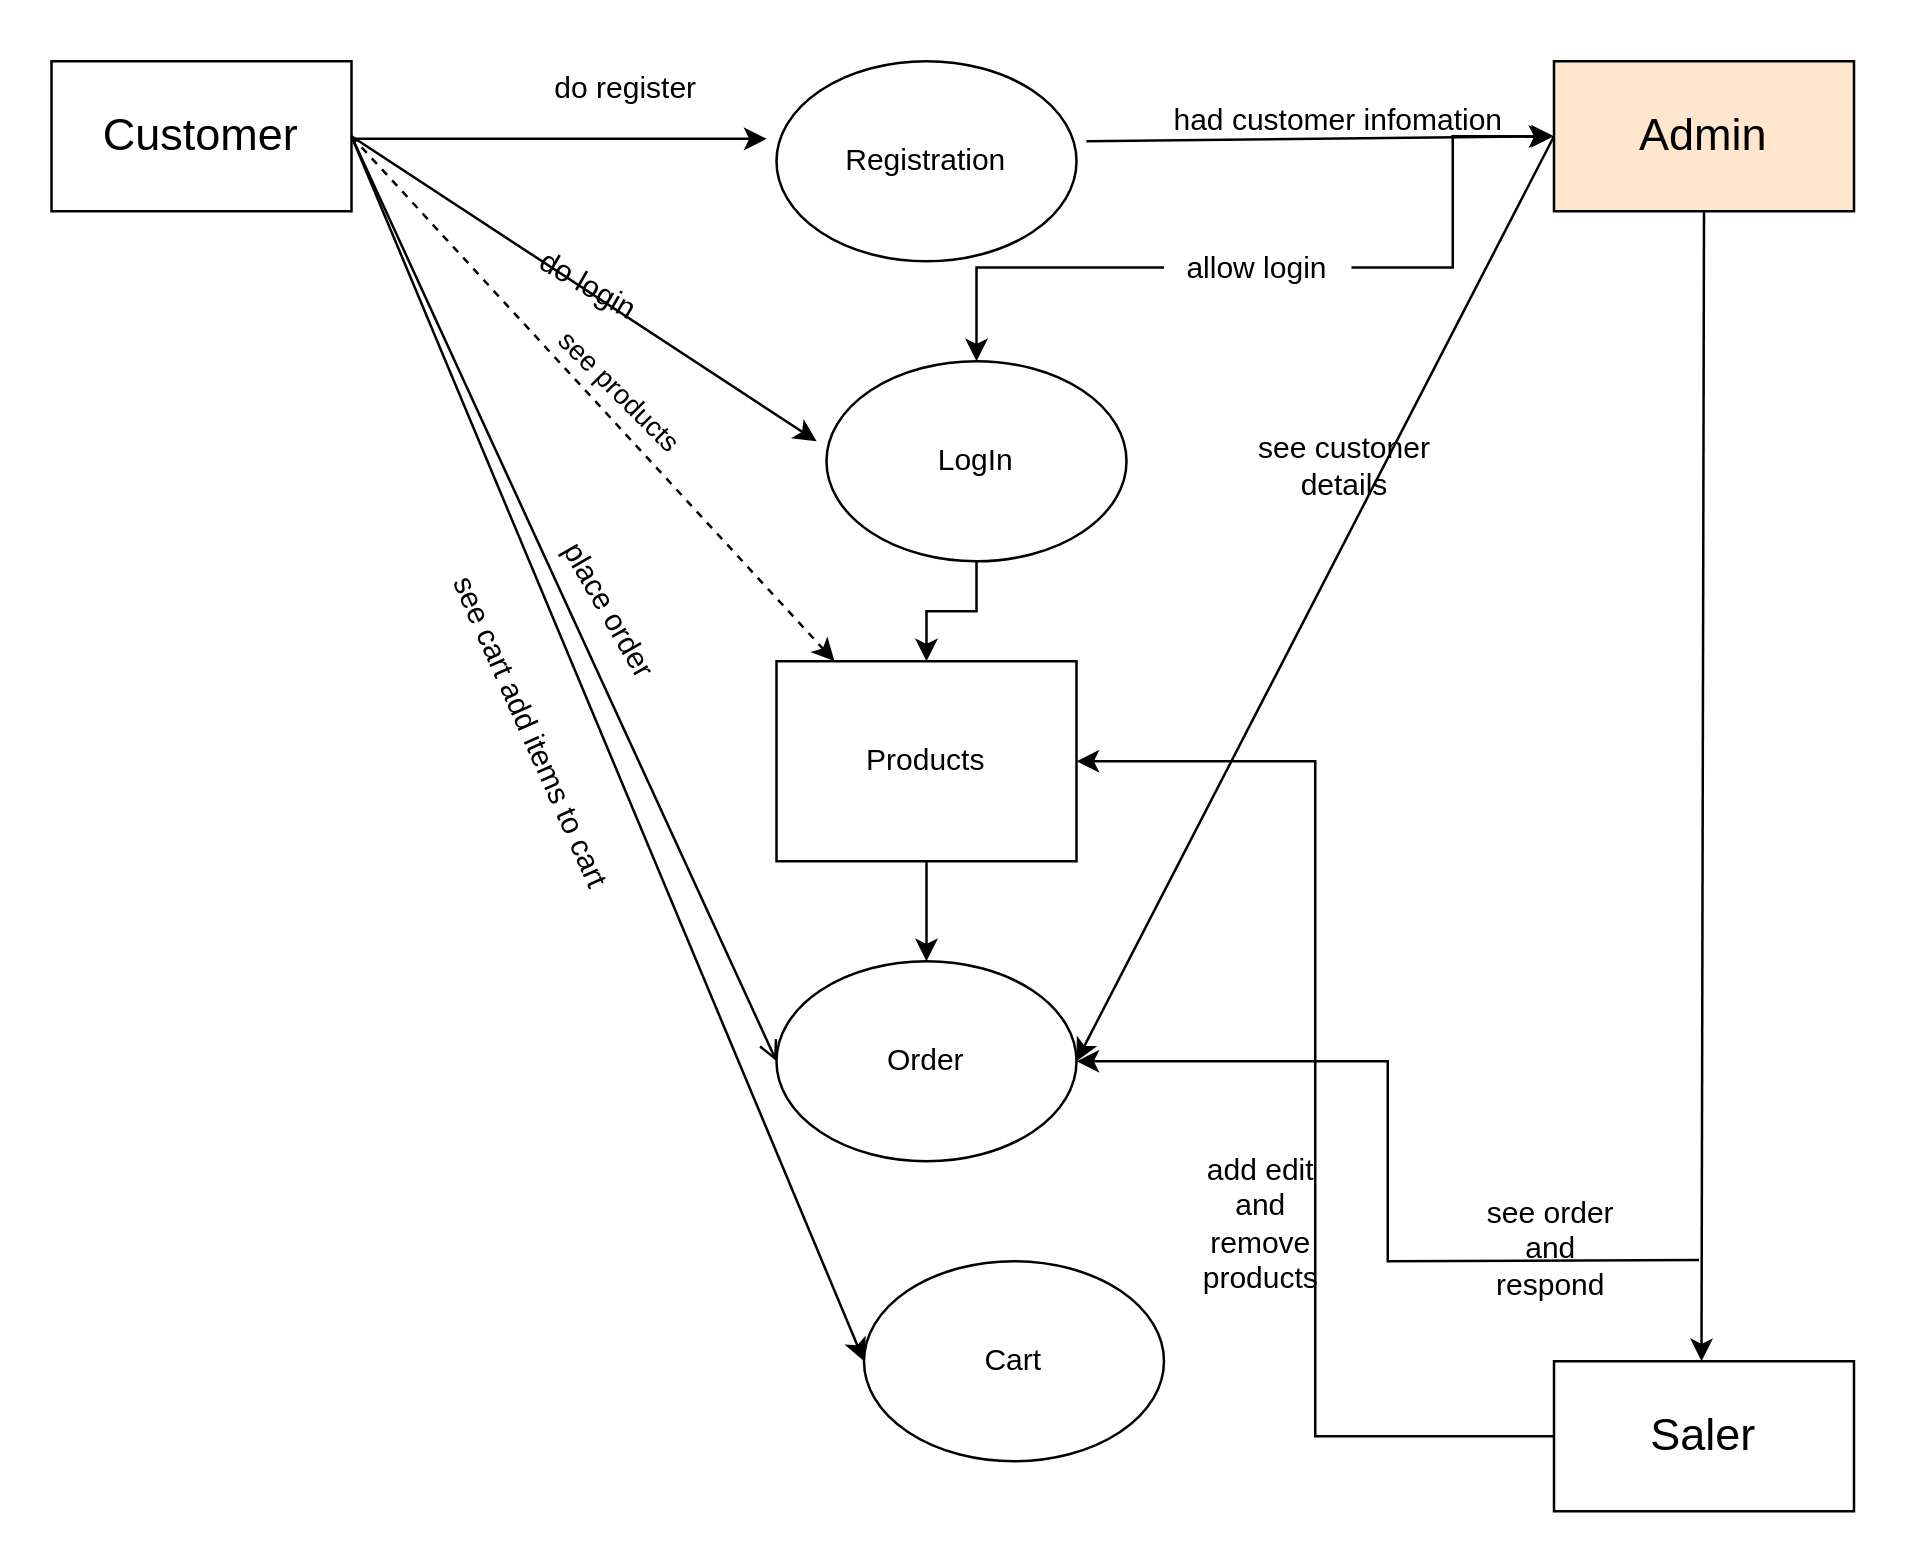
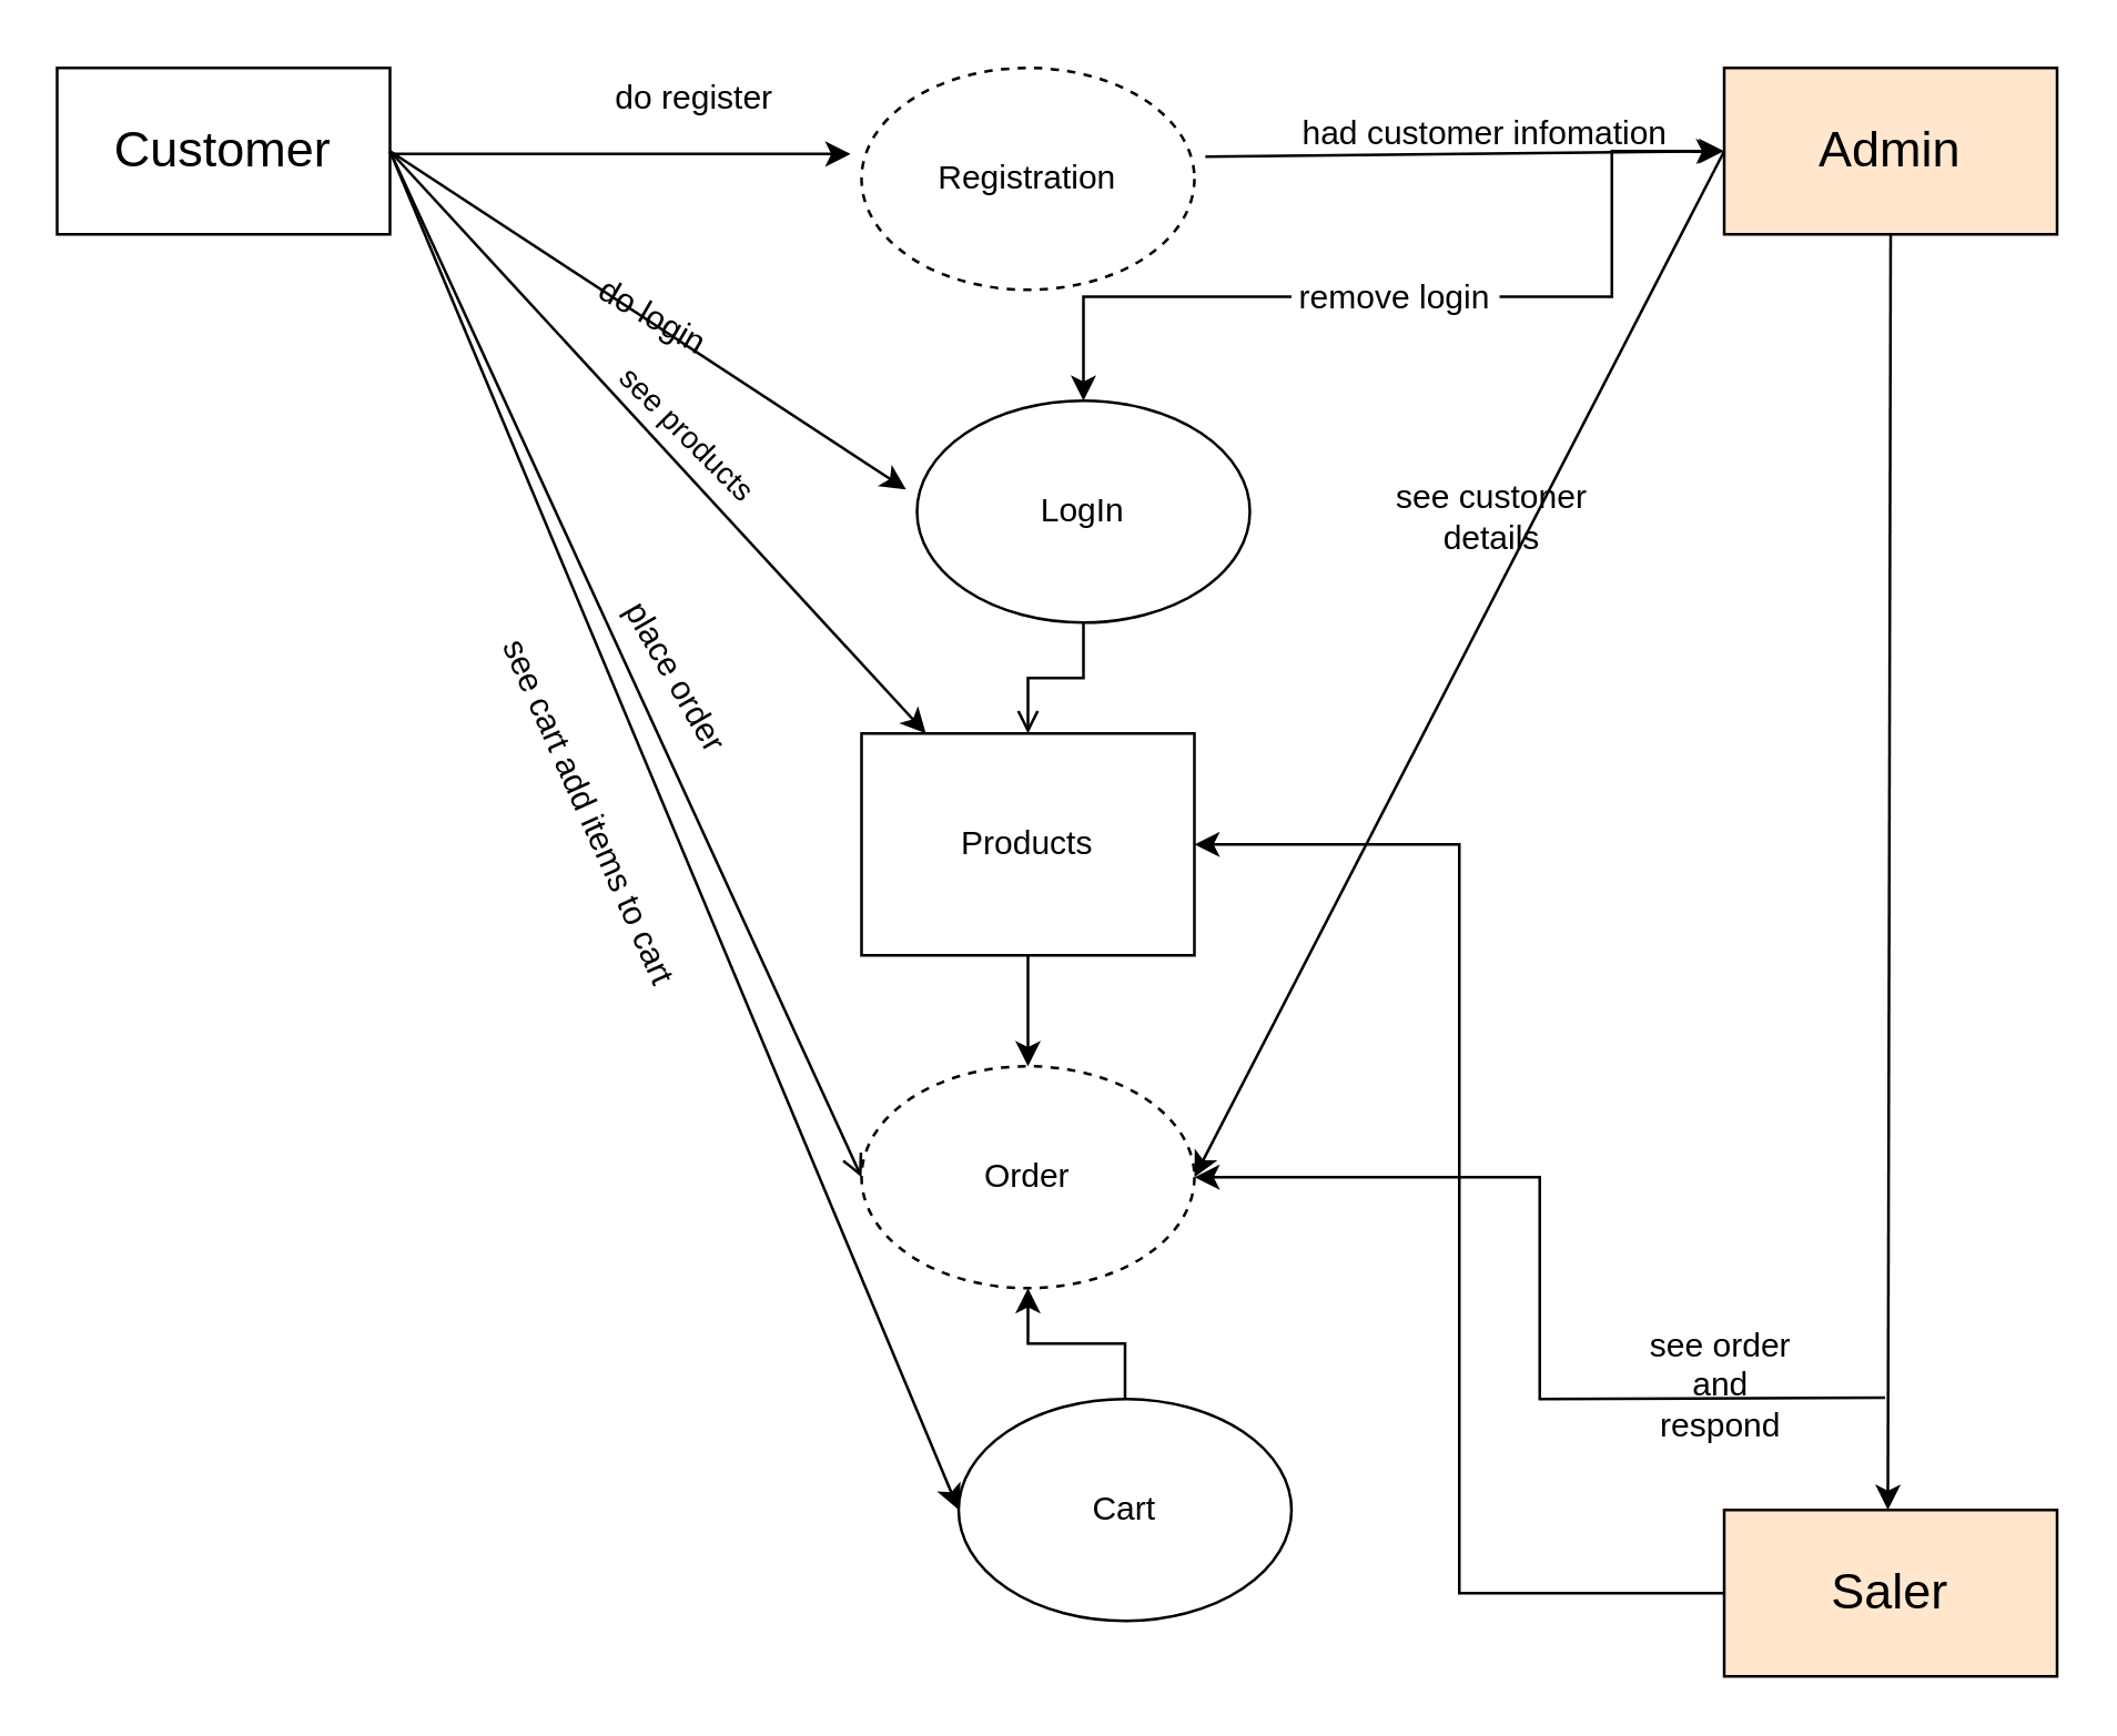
  <mxCell id="0" />
  <mxCell id="1" parent="0" />
  <mxCell id="2" value="&lt;font style=&quot;font-size: 18px;&quot;&gt;Customer&lt;/font&gt;" style="rounded=0;whiteSpace=wrap;html=1;" vertex="1" parent="1"><mxGeometry x="20" y="24" width="120" height="60" as="geometry" /></mxCell>
- <mxCell id="3" value="Registration" style="ellipse;whiteSpace=wrap;html=1;" vertex="1" parent="1"><mxGeometry x="310" y="24" width="120" height="80" as="geometry" /></mxCell>
- <mxCell id="4" value="" style="edgeStyle=orthogonalEdgeStyle;rounded=0;orthogonalLoop=1;jettySize=auto;html=1;" edge="1" parent="1" source="5" target="23"><mxGeometry relative="1" as="geometry" /></mxCell>
+ <mxCell id="3" value="Registration" style="ellipse;whiteSpace=wrap;html=1;dashed=1;" vertex="1" parent="1"><mxGeometry x="310" y="24" width="120" height="80" as="geometry" /></mxCell>
+ <mxCell id="4" value="" style="edgeStyle=orthogonalEdgeStyle;rounded=0;orthogonalLoop=1;jettySize=auto;html=1;endArrow=open;" edge="1" parent="1" source="5" target="23"><mxGeometry relative="1" as="geometry" /></mxCell>
  <mxCell id="5" value="LogIn" style="ellipse;whiteSpace=wrap;html=1;" vertex="1" parent="1"><mxGeometry x="330" y="144" width="120" height="80" as="geometry" /></mxCell>
- <mxCell id="6" value="Order" style="ellipse;whiteSpace=wrap;html=1;" vertex="1" parent="1"><mxGeometry x="310" y="384" width="120" height="80" as="geometry" /></mxCell>
+ <mxCell id="6" value="Order" style="ellipse;whiteSpace=wrap;html=1;dashed=1;" vertex="1" parent="1"><mxGeometry x="310" y="384" width="120" height="80" as="geometry" /></mxCell>
+ <mxCell id="7" value="" style="edgeStyle=orthogonalEdgeStyle;rounded=0;orthogonalLoop=1;jettySize=auto;html=1;" edge="1" parent="1" source="8" target="6"><mxGeometry relative="1" as="geometry" /></mxCell>
  <mxCell id="8" value="Cart" style="ellipse;whiteSpace=wrap;html=1;" vertex="1" parent="1"><mxGeometry x="345" y="504" width="120" height="80" as="geometry" /></mxCell>
  <mxCell id="9" value="" style="edgeStyle=orthogonalEdgeStyle;rounded=0;orthogonalLoop=1;jettySize=auto;html=1;entryX=1;entryY=0.5;entryDx=0;entryDy=0;" edge="1" parent="1" source="11" target="23"><mxGeometry relative="1" as="geometry"><mxPoint x="510" y="304" as="targetPoint" /></mxGeometry></mxCell>
  <mxCell id="10" style="edgeStyle=orthogonalEdgeStyle;rounded=0;orthogonalLoop=1;jettySize=auto;html=1;entryX=1;entryY=0.5;entryDx=0;entryDy=0;" edge="1" parent="1" target="6"><mxGeometry relative="1" as="geometry"><mxPoint x="440.04" y="382.54" as="targetPoint" /><mxPoint x="679" y="503.5" as="sourcePoint" /></mxGeometry></mxCell>
- <mxCell id="11" value="&lt;div&gt;&lt;span style=&quot;font-size: 18px;&quot;&gt;Saler&lt;/span&gt;&lt;/div&gt;" style="rounded=0;whiteSpace=wrap;html=1;" vertex="1" parent="1"><mxGeometry x="621" y="544" width="120" height="60" as="geometry" /></mxCell>
+ <mxCell id="11" value="&lt;div&gt;&lt;span style=&quot;font-size: 18px;&quot;&gt;Saler&lt;/span&gt;&lt;/div&gt;" style="rounded=0;whiteSpace=wrap;html=1;fillColor=#ffe6cc;" vertex="1" parent="1"><mxGeometry x="621" y="544" width="120" height="60" as="geometry" /></mxCell>
  <mxCell id="12" value="" style="endArrow=classic;html=1;rounded=0;entryX=-0.033;entryY=0.388;entryDx=0;entryDy=0;entryPerimeter=0;" edge="1" parent="1" target="3"><mxGeometry width="50" height="50" relative="1" as="geometry"><mxPoint x="140" y="55" as="sourcePoint" /><mxPoint x="430" y="294" as="targetPoint" /><Array as="points"><mxPoint x="140" y="55" /></Array></mxGeometry></mxCell>
  <mxCell id="13" value="" style="endArrow=classic;html=1;rounded=0;entryX=-0.033;entryY=0.4;entryDx=0;entryDy=0;entryPerimeter=0;" edge="1" parent="1" target="5"><mxGeometry width="50" height="50" relative="1" as="geometry"><mxPoint x="140" y="54" as="sourcePoint" /><mxPoint x="190" y="4" as="targetPoint" /></mxGeometry></mxCell>
  <mxCell id="14" value="" style="endArrow=open;html=1;rounded=0;entryX=0;entryY=0.5;entryDx=0;entryDy=0;exitX=1;exitY=0.5;exitDx=0;exitDy=0;" edge="1" parent="1" source="2" target="6"><mxGeometry width="50" height="50" relative="1" as="geometry"><mxPoint x="60" y="294" as="sourcePoint" /><mxPoint x="110" y="244" as="targetPoint" /></mxGeometry></mxCell>
  <mxCell id="15" value="" style="endArrow=classic;html=1;rounded=0;entryX=0;entryY=0.5;entryDx=0;entryDy=0;exitX=1;exitY=0.5;exitDx=0;exitDy=0;" edge="1" parent="1" source="2" target="8"><mxGeometry width="50" height="50" relative="1" as="geometry"><mxPoint x="40" y="234" as="sourcePoint" /><mxPoint x="90" y="184" as="targetPoint" /></mxGeometry></mxCell>
  <mxCell id="16" value="&lt;font style=&quot;font-size: 18px;&quot;&gt;Admin&lt;/font&gt;" style="rounded=0;whiteSpace=wrap;html=1;fillColor=#ffe6cc;" vertex="1" parent="1"><mxGeometry x="621" y="24" width="120" height="60" as="geometry" /></mxCell>
  <mxCell id="17" value="" style="endArrow=classic;html=1;rounded=0;exitX=0;exitY=0.5;exitDx=0;exitDy=0;entryX=1;entryY=0.5;entryDx=0;entryDy=0;" edge="1" parent="1" source="16" target="6"><mxGeometry width="50" height="50" relative="1" as="geometry"><mxPoint x="380" y="354" as="sourcePoint" /><mxPoint x="430" y="304" as="targetPoint" /></mxGeometry></mxCell>
  <mxCell id="18" value="" style="endArrow=classic;html=1;rounded=0;exitX=0.5;exitY=1;exitDx=0;exitDy=0;" edge="1" parent="1" source="16"><mxGeometry width="50" height="50" relative="1" as="geometry"><mxPoint x="630" y="594" as="sourcePoint" /><mxPoint x="680" y="544" as="targetPoint" /></mxGeometry></mxCell>
  <mxCell id="19" value="do register" style="text;html=1;align=center;verticalAlign=middle;whiteSpace=wrap;rounded=0;" vertex="1" parent="1"><mxGeometry x="220" y="20" width="60" height="30" as="geometry" /></mxCell>
  <mxCell id="20" value="do login" style="text;html=1;align=center;verticalAlign=middle;whiteSpace=wrap;rounded=0;rotation=30;" vertex="1" parent="1"><mxGeometry x="200" y="94" width="70" height="40" as="geometry" /></mxCell>
  <mxCell id="21" value="place order" style="text;html=1;align=center;verticalAlign=middle;whiteSpace=wrap;rounded=0;rotation=60;" vertex="1" parent="1"><mxGeometry x="189.38" y="224.23" width="107.5" height="40" as="geometry" /></mxCell>
  <mxCell id="22" value="" style="edgeStyle=orthogonalEdgeStyle;rounded=0;orthogonalLoop=1;jettySize=auto;html=1;" edge="1" parent="1" source="23" target="6"><mxGeometry relative="1" as="geometry" /></mxCell>
  <mxCell id="23" value="Products" style="whiteSpace=wrap;html=1;rounded=0;" vertex="1" parent="1"><mxGeometry x="310" y="264" width="120" height="80" as="geometry" /></mxCell>
- <mxCell id="24" value="" style="endArrow=classic;html=1;rounded=0;exitX=1;exitY=0.5;exitDx=0;exitDy=0;dashed=1;" edge="1" parent="1" source="2" target="23"><mxGeometry width="50" height="50" relative="1" as="geometry"><mxPoint x="90" y="304" as="sourcePoint" /><mxPoint x="140" y="254" as="targetPoint" /></mxGeometry></mxCell>
+ <mxCell id="24" value="" style="endArrow=classic;html=1;rounded=0;exitX=1;exitY=0.5;exitDx=0;exitDy=0;" edge="1" parent="1" source="2" target="23"><mxGeometry width="50" height="50" relative="1" as="geometry"><mxPoint x="90" y="304" as="sourcePoint" /><mxPoint x="140" y="254" as="targetPoint" /></mxGeometry></mxCell>
  <mxCell id="25" value="see products" style="edgeLabel;html=1;align=center;verticalAlign=middle;resizable=0;points=[];rotation=45;" vertex="1" connectable="0" parent="24"><mxGeometry x="-0.157" y="4" relative="1" as="geometry"><mxPoint x="23" y="16" as="offset" /></mxGeometry></mxCell>
  <mxCell id="26" value="see cart add items to cart" style="text;html=1;align=center;verticalAlign=middle;whiteSpace=wrap;rounded=0;rotation=66;" vertex="1" parent="1"><mxGeometry x="136.59" y="279.52" width="149.69" height="25.57" as="geometry" /></mxCell>
  <mxCell id="27" value="see custoner details" style="text;html=1;align=center;verticalAlign=middle;whiteSpace=wrap;rounded=0;rotation=0;" vertex="1" parent="1"><mxGeometry x="490" y="163" width="95" height="45" as="geometry" /></mxCell>
  <mxCell id="28" value="" style="endArrow=classic;html=1;rounded=0;exitX=1.033;exitY=0.4;exitDx=0;exitDy=0;exitPerimeter=0;" edge="1" parent="1" source="3"><mxGeometry width="50" height="50" relative="1" as="geometry"><mxPoint x="20" y="484" as="sourcePoint" /><mxPoint x="620" y="54" as="targetPoint" /></mxGeometry></mxCell>
  <mxCell id="29" value="had customer infomation" style="text;html=1;align=center;verticalAlign=middle;whiteSpace=wrap;rounded=0;" vertex="1" parent="1"><mxGeometry x="465" y="33" width="140" height="30" as="geometry" /></mxCell>
  <mxCell id="30" value="" style="edgeStyle=orthogonalEdgeStyle;rounded=0;orthogonalLoop=1;jettySize=auto;html=1;" edge="1" parent="1" source="32" target="5"><mxGeometry relative="1" as="geometry" /></mxCell>
  <mxCell id="31" value="" style="edgeStyle=orthogonalEdgeStyle;rounded=0;orthogonalLoop=1;jettySize=auto;html=1;" edge="1" parent="1" source="32" target="16"><mxGeometry relative="1" as="geometry" /></mxCell>
- <mxCell id="32" value="allow login" style="text;html=1;align=center;verticalAlign=middle;whiteSpace=wrap;rounded=0;" vertex="1" parent="1"><mxGeometry x="465" y="84" width="75" height="45" as="geometry" /></mxCell>
- <mxCell id="33" value="add edit and remove products" style="text;html=1;align=center;verticalAlign=middle;whiteSpace=wrap;rounded=0;" vertex="1" parent="1"><mxGeometry x="474" y="444" width="60" height="90" as="geometry" /></mxCell>
+ <mxCell id="32" value="remove login" style="text;html=1;align=center;verticalAlign=middle;whiteSpace=wrap;rounded=0;" vertex="1" parent="1"><mxGeometry x="465" y="84" width="75" height="45" as="geometry" /></mxCell>
  <mxCell id="34" value="see order and respond" style="text;html=1;align=center;verticalAlign=middle;whiteSpace=wrap;rounded=0;" vertex="1" parent="1"><mxGeometry x="590" y="484" width="60" height="30" as="geometry" /></mxCell>
